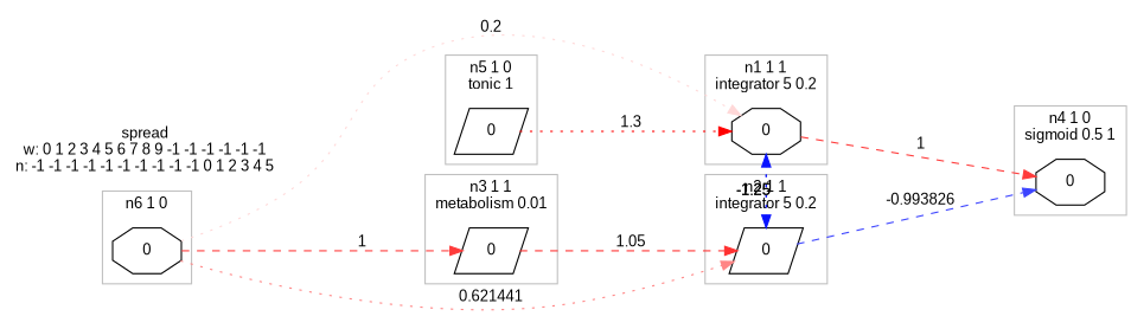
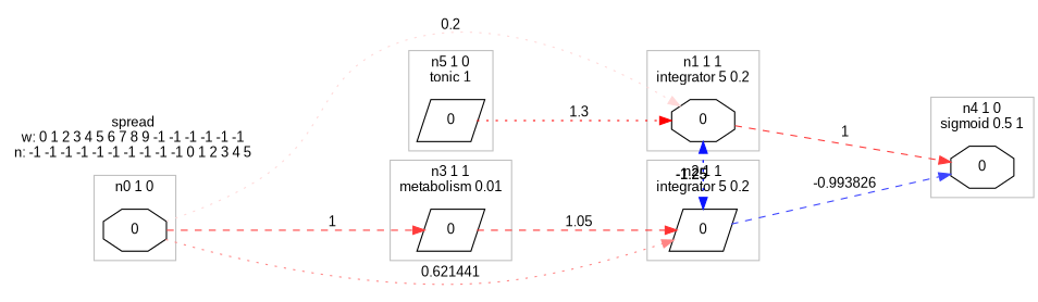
  digraph {
    fontname="Liberation Sans"
    fontsize=12
    rankdir=LR
    ranksep=1.5
    node [fontname="Liberation Sans" fontsize=12 shape=octagon]
    edge [color="0 0.769231 1" fontname="Liberation Sans" fontsize=12 style=dotted]
    n1 [label=0]
    n2 [label=0]
    n3 [label=0 shape=parallelogram]
    n4 [label=0 shape=parallelogram]
    n5 [label=0]
    n6 [label=0 shape=parallelogram]
    spread [label="\N \nw: 0 1 2 3 4 5 6 7 8 9 -1 -1 -1 -1 -1 -1 \nn: -1 -1 -1 -1 -1 -1 -1 -1 -1 -1 0 1 2 3 4 5 " shape=none]
    subgraph cluster_1 {
      color=grey
-     label="n6 1 0"
+     label="n0 1 0"
      n1
    }
    subgraph cluster_2 {
      color=grey
      label="n1 1 1\nintegrator 5 0.2"
      n2
    }
    subgraph cluster_3 {
      color=grey
      label="n2 1 1\nintegrator 5 0.2"
      n3
    }
    subgraph cluster_4 {
      color=grey
      label="n3 1 1\nmetabolism 0.01"
      n4
    }
    subgraph cluster_5 {
      color=grey
      label="n4 1 0\nsigmoid 0.5 1"
      n5
    }
    subgraph cluster_6 {
      color=grey
      label="n5 1 0\ntonic 1"
      n6
    }
    n1 -> n2 [color="0 0.153846 1" label=0.2]
    n1 -> n3 [color="0 0.478032 1" label=0.621441]
    n1 -> n4 [label=1 style=dashed]
    n2 -> n3 [color="0.66 0.961538 1" label=-1.25]
    n2 -> n5 [label=1 style=dashed]
    n3 -> n2 [color="0.66 0.961538 1" label=-1.25]
    n3 -> n5 [color="0.66 0.764481 1" label=-0.993826 style=dashed]
    n4 -> n3 [color="0 0.807692 1" label=1.05 style=dashed]
    n6 -> n2 [color="0 1.000000 1" label=1.3]
  }
